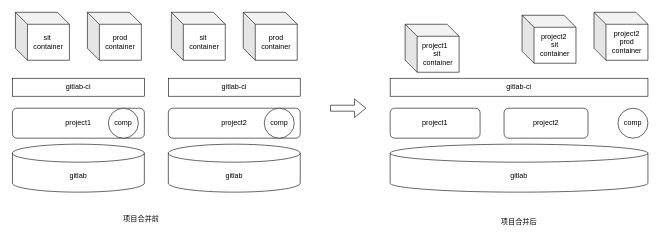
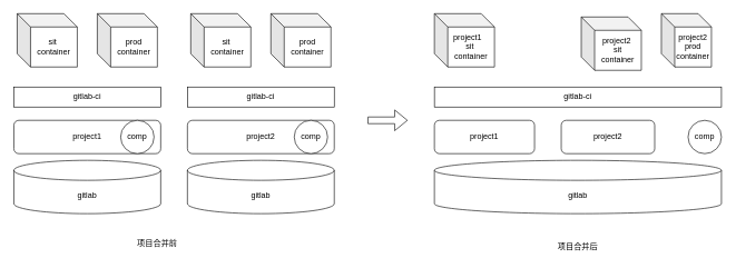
  <mxCell id="0" />
  <mxCell id="1" parent="0" />
  <mxCell id="2" value="gitlab" style="shape=cylinder3;whiteSpace=wrap;html=1;boundedLbl=1;backgroundOutline=1;size=15;" vertex="1" parent="1"><mxGeometry x="20" y="240" width="220" height="80" as="geometry" /></mxCell>
  <mxCell id="3" value="project1" style="rounded=1;whiteSpace=wrap;html=1;" vertex="1" parent="1"><mxGeometry x="20" y="180" width="220" height="50" as="geometry" /></mxCell>
  <mxCell id="4" value="gitlab-ci" style="rounded=0;whiteSpace=wrap;html=1;" vertex="1" parent="1"><mxGeometry x="20" y="130" width="220" height="30" as="geometry" /></mxCell>
  <mxCell id="5" value="sit&amp;nbsp; container" style="shape=cube;whiteSpace=wrap;html=1;boundedLbl=1;backgroundOutline=1;darkOpacity=0.05;darkOpacity2=0.1;" vertex="1" parent="1"><mxGeometry x="25" y="20" width="90" height="80" as="geometry" /></mxCell>
  <mxCell id="6" value="prod container" style="shape=cube;whiteSpace=wrap;html=1;boundedLbl=1;backgroundOutline=1;darkOpacity=0.05;darkOpacity2=0.1;" vertex="1" parent="1"><mxGeometry x="145" y="20" width="90" height="80" as="geometry" /></mxCell>
  <mxCell id="7" value="gitlab" style="shape=cylinder3;whiteSpace=wrap;html=1;boundedLbl=1;backgroundOutline=1;size=15;" vertex="1" parent="1"><mxGeometry x="280" y="240" width="220" height="80" as="geometry" /></mxCell>
  <mxCell id="8" value="project2" style="rounded=1;whiteSpace=wrap;html=1;" vertex="1" parent="1"><mxGeometry x="280" y="180" width="220" height="50" as="geometry" /></mxCell>
  <mxCell id="9" value="gitlab-ci" style="rounded=0;whiteSpace=wrap;html=1;" vertex="1" parent="1"><mxGeometry x="280" y="130" width="220" height="30" as="geometry" /></mxCell>
  <mxCell id="10" value="sit&amp;nbsp; container" style="shape=cube;whiteSpace=wrap;html=1;boundedLbl=1;backgroundOutline=1;darkOpacity=0.05;darkOpacity2=0.1;" vertex="1" parent="1"><mxGeometry x="285" y="20" width="90" height="80" as="geometry" /></mxCell>
  <mxCell id="11" value="prod container" style="shape=cube;whiteSpace=wrap;html=1;boundedLbl=1;backgroundOutline=1;darkOpacity=0.05;darkOpacity2=0.1;" vertex="1" parent="1"><mxGeometry x="405" y="20" width="90" height="80" as="geometry" /></mxCell>
  <mxCell id="12" value="gitlab" style="shape=cylinder3;whiteSpace=wrap;html=1;boundedLbl=1;backgroundOutline=1;size=15;" vertex="1" parent="1"><mxGeometry x="650" y="240" width="430" height="80" as="geometry" /></mxCell>
  <mxCell id="13" value="project1" style="rounded=1;whiteSpace=wrap;html=1;" vertex="1" parent="1"><mxGeometry x="650" y="180" width="150" height="50" as="geometry" /></mxCell>
  <mxCell id="14" value="gitlab-ci" style="rounded=0;whiteSpace=wrap;html=1;" vertex="1" parent="1"><mxGeometry x="650" y="130" width="430" height="30" as="geometry" /></mxCell>
- <mxCell id="15" value="project1&amp;nbsp; &amp;nbsp; sit&amp;nbsp; container" style="shape=cube;whiteSpace=wrap;html=1;boundedLbl=1;backgroundOutline=1;darkOpacity=0.05;darkOpacity2=0.1;" vertex="1" parent="1"><mxGeometry x="675" y="40" width="90" height="80" as="geometry" /></mxCell>
+ <mxCell id="15" value="project1&amp;nbsp; &amp;nbsp; sit&amp;nbsp; container" style="shape=cube;whiteSpace=wrap;html=1;boundedLbl=1;backgroundOutline=1;darkOpacity=0.05;darkOpacity2=0.1;" vertex="1" parent="1"><mxGeometry x="650" y="20" width="90" height="80" as="geometry" /></mxCell>
  <mxCell id="16" value="project2" style="rounded=1;whiteSpace=wrap;html=1;" vertex="1" parent="1"><mxGeometry x="840" y="180" width="140" height="50" as="geometry" /></mxCell>
  <mxCell id="17" value="project2&amp;nbsp; &amp;nbsp;sit&amp;nbsp; container" style="shape=cube;whiteSpace=wrap;html=1;boundedLbl=1;backgroundOutline=1;darkOpacity=0.05;darkOpacity2=0.1;" vertex="1" parent="1"><mxGeometry x="870" y="25" width="90" height="80" as="geometry" /></mxCell>
- <mxCell id="18" value="project2 prod container" style="shape=cube;whiteSpace=wrap;html=1;boundedLbl=1;backgroundOutline=1;darkOpacity=0.05;darkOpacity2=0.1;" vertex="1" parent="1"><mxGeometry x="990" y="20" width="90" height="80" as="geometry" /></mxCell>
+ <mxCell id="18" value="project2 prod container" style="shape=cube;whiteSpace=wrap;html=1;boundedLbl=1;backgroundOutline=1;darkOpacity=0.05;darkOpacity2=0.1;" vertex="1" parent="1"><mxGeometry x="990" y="20" width="75" height="80" as="geometry" /></mxCell>
  <mxCell id="19" value="comp" style="ellipse;whiteSpace=wrap;html=1;" vertex="1" parent="1"><mxGeometry x="1030" y="180" width="50" height="50" as="geometry" /></mxCell>
  <mxCell id="20" value="comp" style="ellipse;whiteSpace=wrap;html=1;" vertex="1" parent="1"><mxGeometry x="440" y="180" width="50" height="50" as="geometry" /></mxCell>
  <mxCell id="21" value="comp" style="ellipse;whiteSpace=wrap;html=1;" vertex="1" parent="1"><mxGeometry x="180" y="180" width="50" height="50" as="geometry" /></mxCell>
  <mxCell id="22" value="" style="shape=flexArrow;endArrow=classic;html=1;" edge="1" parent="1"><mxGeometry width="50" height="50" relative="1" as="geometry"><mxPoint x="550" y="180" as="sourcePoint" /><mxPoint x="610" y="180" as="targetPoint" /><Array as="points"><mxPoint x="550" y="180" /></Array></mxGeometry></mxCell>
  <mxCell id="23" value="项目合并前" style="text;html=1;strokeColor=none;fillColor=none;align=center;verticalAlign=middle;whiteSpace=wrap;rounded=0;" vertex="1" parent="1"><mxGeometry x="190" y="355" width="90" height="20" as="geometry" /></mxCell>
  <mxCell id="24" value="项目合并后" style="text;html=1;strokeColor=none;fillColor=none;align=center;verticalAlign=middle;whiteSpace=wrap;rounded=0;" vertex="1" parent="1"><mxGeometry x="820" y="360" width="90" height="20" as="geometry" /></mxCell>
